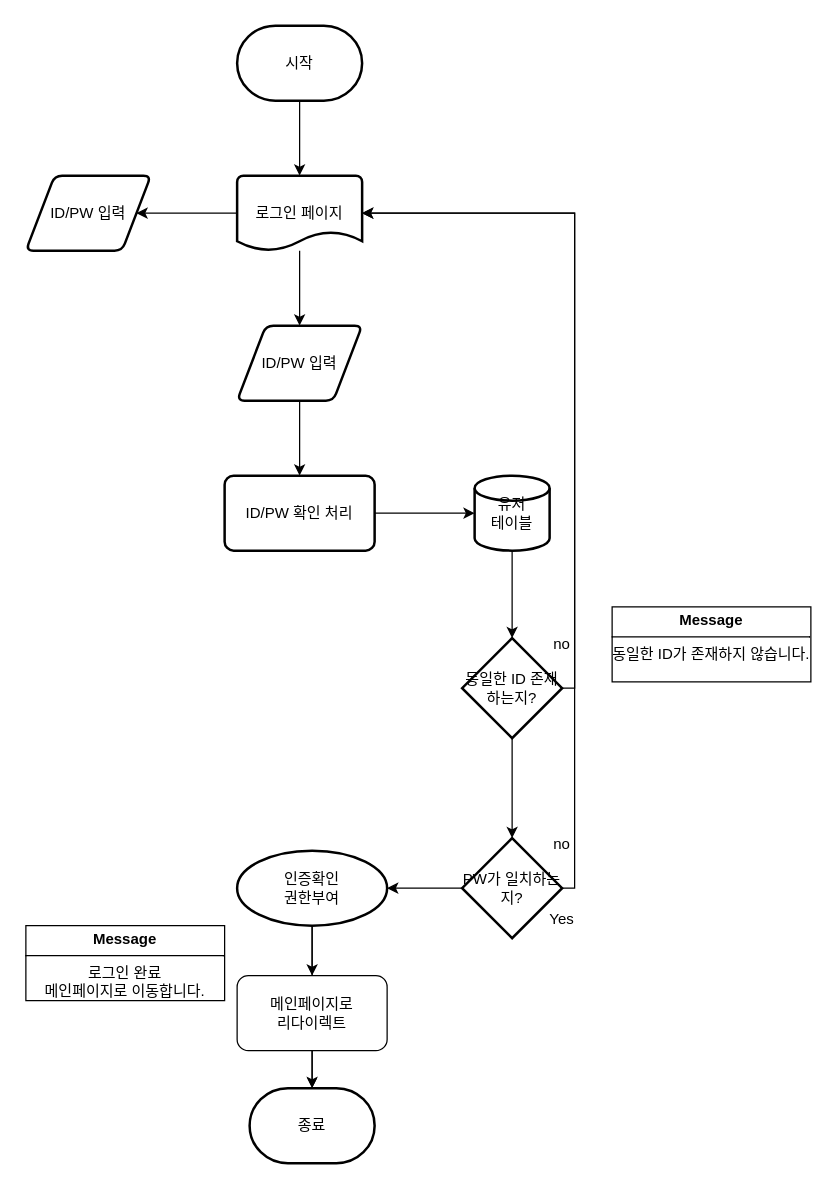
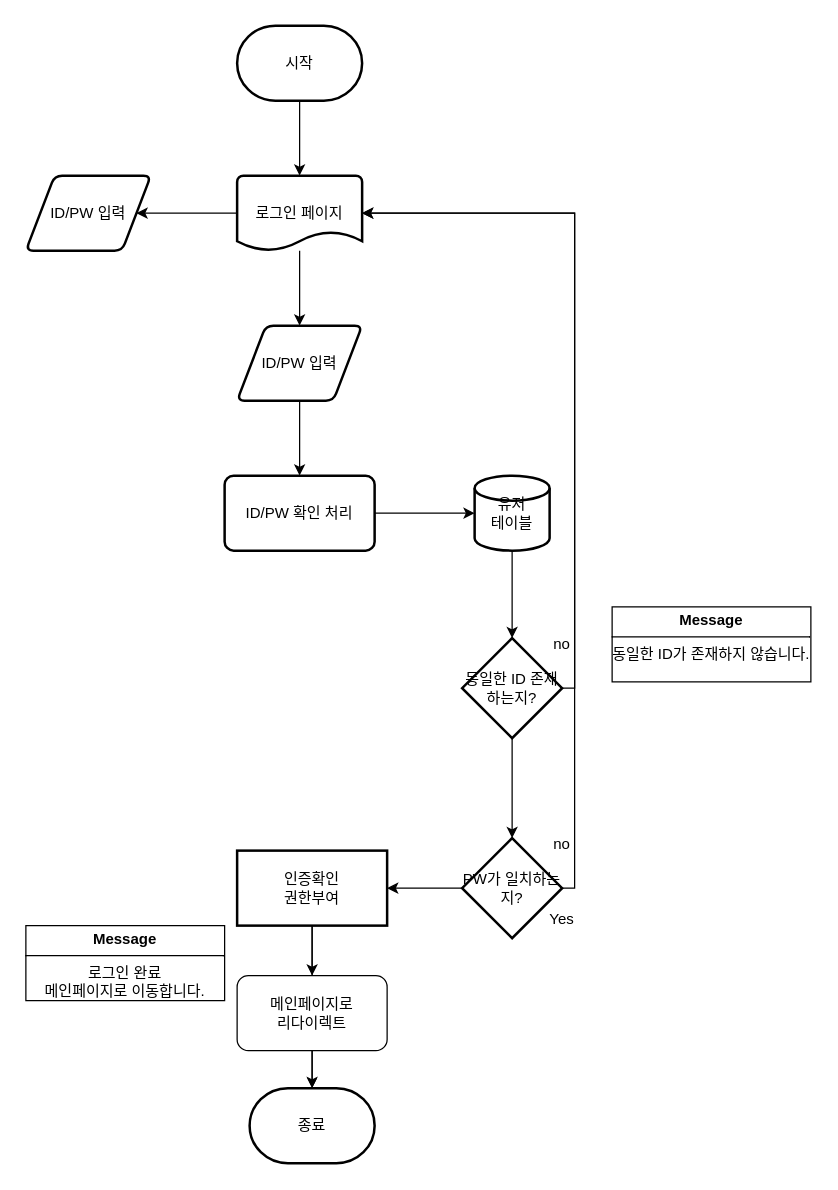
  <mxCell id="0" />
  <mxCell id="1" parent="0" />
  <mxCell id="2" style="edgeStyle=orthogonalEdgeStyle;rounded=0;orthogonalLoop=1;jettySize=auto;html=1;exitX=0.5;exitY=1;exitDx=0;exitDy=0;exitPerimeter=0;" edge="1" parent="1" source="3" target="6"><mxGeometry relative="1" as="geometry"><mxPoint x="239" y="130" as="targetPoint" /></mxGeometry></mxCell>
  <mxCell id="3" value="시작" style="strokeWidth=2;html=1;shape=mxgraph.flowchart.terminator;whiteSpace=wrap;" vertex="1" parent="1"><mxGeometry x="189" y="20" width="100" height="60" as="geometry" /></mxCell>
  <mxCell id="4" value="" style="edgeStyle=orthogonalEdgeStyle;rounded=0;orthogonalLoop=1;jettySize=auto;html=1;" edge="1" parent="1" source="6" target="8"><mxGeometry relative="1" as="geometry" /></mxCell>
  <mxCell id="5" value="" style="edgeStyle=orthogonalEdgeStyle;rounded=0;orthogonalLoop=1;jettySize=auto;html=1;" edge="1" parent="1" source="6" target="30"><mxGeometry relative="1" as="geometry" /></mxCell>
  <mxCell id="6" value="로그인 페이지" style="strokeWidth=2;html=1;shape=mxgraph.flowchart.document2;whiteSpace=wrap;size=0.25;" vertex="1" parent="1"><mxGeometry x="189" y="140" width="100" height="60" as="geometry" /></mxCell>
  <mxCell id="7" value="" style="edgeStyle=orthogonalEdgeStyle;rounded=0;orthogonalLoop=1;jettySize=auto;html=1;" edge="1" parent="1" source="8" target="10"><mxGeometry relative="1" as="geometry" /></mxCell>
  <mxCell id="8" value="ID/PW 입력" style="shape=parallelogram;html=1;strokeWidth=2;perimeter=parallelogramPerimeter;whiteSpace=wrap;rounded=1;arcSize=12;size=0.23;" vertex="1" parent="1"><mxGeometry x="189" y="260" width="100" height="60" as="geometry" /></mxCell>
  <mxCell id="9" value="" style="edgeStyle=orthogonalEdgeStyle;rounded=0;orthogonalLoop=1;jettySize=auto;html=1;" edge="1" parent="1" source="10" target="12"><mxGeometry relative="1" as="geometry" /></mxCell>
  <mxCell id="10" value="ID/PW 확인 처리" style="whiteSpace=wrap;html=1;strokeWidth=2;rounded=1;arcSize=12;" vertex="1" parent="1"><mxGeometry x="179" y="380" width="120" height="60" as="geometry" /></mxCell>
  <mxCell id="11" value="" style="edgeStyle=orthogonalEdgeStyle;rounded=0;orthogonalLoop=1;jettySize=auto;html=1;" edge="1" parent="1" source="12" target="14"><mxGeometry relative="1" as="geometry" /></mxCell>
  <mxCell id="12" value="유저&lt;div&gt;테이블&lt;/div&gt;" style="strokeWidth=2;html=1;shape=mxgraph.flowchart.database;whiteSpace=wrap;" vertex="1" parent="1"><mxGeometry x="379" y="380" width="60" height="60" as="geometry" /></mxCell>
  <mxCell id="13" value="" style="edgeStyle=orthogonalEdgeStyle;rounded=0;orthogonalLoop=1;jettySize=auto;html=1;" edge="1" parent="1" source="14" target="20"><mxGeometry relative="1" as="geometry" /></mxCell>
  <mxCell id="14" value="동일한 ID 존재하는지?" style="rhombus;whiteSpace=wrap;html=1;strokeWidth=2;" vertex="1" parent="1"><mxGeometry x="369" y="510" width="80" height="80" as="geometry" /></mxCell>
  <mxCell id="15" value="" style="endArrow=classic;html=1;rounded=0;exitX=1;exitY=0.5;exitDx=0;exitDy=0;entryX=1;entryY=0.5;entryDx=0;entryDy=0;entryPerimeter=0;edgeStyle=orthogonalEdgeStyle;" edge="1" parent="1" source="14" target="6"><mxGeometry width="50" height="50" relative="1" as="geometry"><mxPoint x="-11" y="420" as="sourcePoint" /><mxPoint x="39" y="370" as="targetPoint" /></mxGeometry></mxCell>
  <mxCell id="16" value="Yes" style="text;html=1;align=center;verticalAlign=middle;whiteSpace=wrap;rounded=0;" vertex="1" parent="1"><mxGeometry x="419" y="720" width="60" height="30" as="geometry" /></mxCell>
  <mxCell id="17" value="no" style="text;html=1;align=center;verticalAlign=middle;whiteSpace=wrap;rounded=0;" vertex="1" parent="1"><mxGeometry x="419" y="500" width="60" height="30" as="geometry" /></mxCell>
  <mxCell id="18" value="&lt;p style=&quot;margin: 4px 0px 0px;&quot;&gt;&lt;b&gt;Message&lt;/b&gt;&lt;/p&gt;&lt;hr size=&quot;1&quot; style=&quot;border-style:solid;&quot;&gt;&lt;div style=&quot;height: 2px;&quot;&gt;동일한 ID가 존재하지 않습니다.&lt;/div&gt;" style="verticalAlign=top;align=center;overflow=fill;html=1;whiteSpace=wrap;" vertex="1" parent="1"><mxGeometry x="489" y="485" width="159" height="60" as="geometry" /></mxCell>
  <mxCell id="19" value="" style="edgeStyle=orthogonalEdgeStyle;rounded=0;orthogonalLoop=1;jettySize=auto;html=1;" edge="1" parent="1" source="20" target="25"><mxGeometry relative="1" as="geometry" /></mxCell>
  <mxCell id="20" value="PW가 일치하는지?" style="rhombus;whiteSpace=wrap;html=1;strokeWidth=2;" vertex="1" parent="1"><mxGeometry x="369" y="670" width="80" height="80" as="geometry" /></mxCell>
  <mxCell id="21" value="" style="endArrow=classic;html=1;rounded=0;exitX=1;exitY=0.5;exitDx=0;exitDy=0;entryX=1;entryY=0.5;entryDx=0;entryDy=0;entryPerimeter=0;edgeStyle=orthogonalEdgeStyle;" edge="1" parent="1" source="20" target="6"><mxGeometry width="50" height="50" relative="1" as="geometry"><mxPoint x="639" y="780" as="sourcePoint" /><mxPoint x="479" y="400" as="targetPoint" /></mxGeometry></mxCell>
  <mxCell id="22" value="no" style="text;html=1;align=center;verticalAlign=middle;whiteSpace=wrap;rounded=0;" vertex="1" parent="1"><mxGeometry x="419" y="660" width="60" height="30" as="geometry" /></mxCell>
  <mxCell id="23" value="" style="edgeStyle=orthogonalEdgeStyle;rounded=0;orthogonalLoop=1;jettySize=auto;html=1;" edge="1" parent="1" source="25" target="26"><mxGeometry relative="1" as="geometry" /></mxCell>
  <mxCell id="24" value="" style="edgeStyle=orthogonalEdgeStyle;rounded=0;orthogonalLoop=1;jettySize=auto;html=1;endArrow=open;" edge="1" parent="1" source="29" target="26"><mxGeometry relative="1" as="geometry" /></mxCell>
- <mxCell id="25" value="인증확인&lt;br&gt;권한부여" style="ellipse;whiteSpace=wrap;html=1;strokeWidth=2;" vertex="1" parent="1"><mxGeometry x="189" y="680" width="120" height="60" as="geometry" /></mxCell>
+ <mxCell id="25" value="인증확인&lt;br&gt;권한부여" style="whiteSpace=wrap;html=1;strokeWidth=2;" vertex="1" parent="1"><mxGeometry x="189" y="680" width="120" height="60" as="geometry" /></mxCell>
  <mxCell id="26" value="종료" style="strokeWidth=2;html=1;shape=mxgraph.flowchart.terminator;whiteSpace=wrap;" vertex="1" parent="1"><mxGeometry x="199" y="870" width="100" height="60" as="geometry" /></mxCell>
  <mxCell id="27" value="&lt;p style=&quot;margin:0px;margin-top:4px;text-align:center;&quot;&gt;&lt;b&gt;Message&lt;/b&gt;&lt;/p&gt;&lt;hr size=&quot;1&quot; style=&quot;border-style:solid;&quot;&gt;&lt;div style=&quot;text-align: center; height: 2px;&quot;&gt;로그인 완료&lt;br&gt;메인페이지로 이동합니다.&lt;/div&gt;" style="verticalAlign=top;align=left;overflow=fill;html=1;whiteSpace=wrap;" vertex="1" parent="1"><mxGeometry x="20" y="740" width="159" height="60" as="geometry" /></mxCell>
  <mxCell id="28" value="" style="edgeStyle=orthogonalEdgeStyle;rounded=0;orthogonalLoop=1;jettySize=auto;html=1;" edge="1" parent="1" source="25" target="29"><mxGeometry relative="1" as="geometry"><mxPoint x="249" y="740" as="sourcePoint" /><mxPoint x="249" y="870" as="targetPoint" /></mxGeometry></mxCell>
  <mxCell id="29" value="메인페이지로 &lt;br&gt;리다이렉트" style="rounded=1;whiteSpace=wrap;html=1;" vertex="1" parent="1"><mxGeometry x="189" y="780" width="120" height="60" as="geometry" /></mxCell>
  <mxCell id="30" value="ID/PW 입력" style="shape=parallelogram;html=1;strokeWidth=2;perimeter=parallelogramPerimeter;whiteSpace=wrap;rounded=1;arcSize=12;size=0.23;" vertex="1" parent="1"><mxGeometry x="20" y="140" width="100" height="60" as="geometry" /></mxCell>
